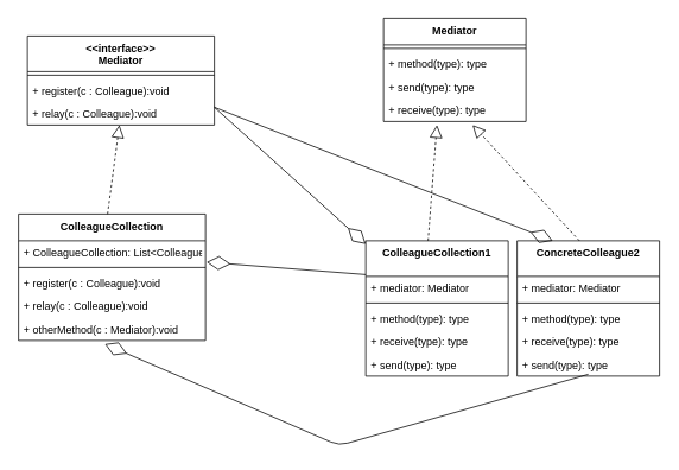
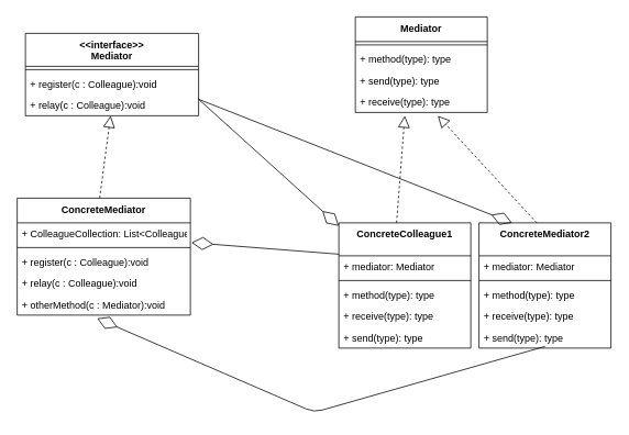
  <mxCell id="0" />
  <mxCell id="1" parent="0" />
  <mxCell id="2" value="&lt;&lt;interface&gt;&gt;&#10;Mediator" style="swimlane;fontStyle=1;align=center;verticalAlign=top;childLayout=stackLayout;horizontal=1;startSize=40;horizontalStack=0;resizeParent=1;resizeParentMax=0;resizeLast=0;collapsible=1;marginBottom=0;" vertex="1" parent="1"><mxGeometry x="30" y="40" width="210" height="100" as="geometry" /></mxCell>
  <mxCell id="3" value="" style="line;strokeWidth=1;fillColor=none;align=left;verticalAlign=middle;spacingTop=-1;spacingLeft=3;spacingRight=3;rotatable=0;labelPosition=right;points=[];portConstraint=eastwest;" vertex="1" parent="2"><mxGeometry y="40" width="210" height="8" as="geometry" /></mxCell>
  <mxCell id="4" value="+ register(c : Colleague):void" style="text;strokeColor=none;fillColor=none;align=left;verticalAlign=top;spacingLeft=4;spacingRight=4;overflow=hidden;rotatable=0;points=[[0,0.5],[1,0.5]];portConstraint=eastwest;" vertex="1" parent="2"><mxGeometry y="48" width="210" height="26" as="geometry" /></mxCell>
  <mxCell id="5" value="+ relay(c : Colleague):void" style="text;strokeColor=none;fillColor=none;align=left;verticalAlign=top;spacingLeft=4;spacingRight=4;overflow=hidden;rotatable=0;points=[[0,0.5],[1,0.5]];portConstraint=eastwest;" vertex="1" parent="2"><mxGeometry y="74" width="210" height="26" as="geometry" /></mxCell>
  <mxCell id="6" value="Mediator" style="swimlane;fontStyle=1;align=center;verticalAlign=top;childLayout=stackLayout;horizontal=1;startSize=30;horizontalStack=0;resizeParent=1;resizeParentMax=0;resizeLast=0;collapsible=1;marginBottom=0;" vertex="1" parent="1"><mxGeometry x="430" y="20" width="160" height="116" as="geometry" /></mxCell>
  <mxCell id="7" value="" style="line;strokeWidth=1;fillColor=none;align=left;verticalAlign=middle;spacingTop=-1;spacingLeft=3;spacingRight=3;rotatable=0;labelPosition=right;points=[];portConstraint=eastwest;" vertex="1" parent="6"><mxGeometry y="30" width="160" height="8" as="geometry" /></mxCell>
  <mxCell id="8" value="+ method(type): type" style="text;strokeColor=none;fillColor=none;align=left;verticalAlign=top;spacingLeft=4;spacingRight=4;overflow=hidden;rotatable=0;points=[[0,0.5],[1,0.5]];portConstraint=eastwest;" vertex="1" parent="6"><mxGeometry y="38" width="160" height="26" as="geometry" /></mxCell>
  <mxCell id="9" value="+ send(type): type" style="text;strokeColor=none;fillColor=none;align=left;verticalAlign=top;spacingLeft=4;spacingRight=4;overflow=hidden;rotatable=0;points=[[0,0.5],[1,0.5]];portConstraint=eastwest;" vertex="1" parent="6"><mxGeometry y="64" width="160" height="26" as="geometry" /></mxCell>
  <mxCell id="10" value="+ receive(type): type" style="text;strokeColor=none;fillColor=none;align=left;verticalAlign=top;spacingLeft=4;spacingRight=4;overflow=hidden;rotatable=0;points=[[0,0.5],[1,0.5]];portConstraint=eastwest;" vertex="1" parent="6"><mxGeometry y="90" width="160" height="26" as="geometry" /></mxCell>
- <mxCell id="11" value="ColleagueCollection1" style="swimlane;fontStyle=1;align=center;verticalAlign=top;childLayout=stackLayout;horizontal=1;startSize=40;horizontalStack=0;resizeParent=1;resizeParentMax=0;resizeLast=0;collapsible=1;marginBottom=0;" vertex="1" parent="1"><mxGeometry x="410" y="270" width="160" height="152" as="geometry" /></mxCell>
+ <mxCell id="11" value="ConcreteColleague1" style="swimlane;fontStyle=1;align=center;verticalAlign=top;childLayout=stackLayout;horizontal=1;startSize=40;horizontalStack=0;resizeParent=1;resizeParentMax=0;resizeLast=0;collapsible=1;marginBottom=0;" vertex="1" parent="1"><mxGeometry x="410" y="270" width="160" height="152" as="geometry" /></mxCell>
  <mxCell id="12" value="" style="endArrow=block;dashed=1;endFill=0;endSize=12;html=1;" edge="1" parent="11"><mxGeometry width="160" relative="1" as="geometry"><mxPoint x="70" as="sourcePoint" /><mxPoint x="80" y="-130" as="targetPoint" /></mxGeometry></mxCell>
  <mxCell id="13" value="+ mediator: Mediator" style="text;strokeColor=none;fillColor=none;align=left;verticalAlign=top;spacingLeft=4;spacingRight=4;overflow=hidden;rotatable=0;points=[[0,0.5],[1,0.5]];portConstraint=eastwest;" vertex="1" parent="11"><mxGeometry y="40" width="160" height="26" as="geometry" /></mxCell>
  <mxCell id="14" value="" style="line;strokeWidth=1;fillColor=none;align=left;verticalAlign=middle;spacingTop=-1;spacingLeft=3;spacingRight=3;rotatable=0;labelPosition=right;points=[];portConstraint=eastwest;" vertex="1" parent="11"><mxGeometry y="66" width="160" height="8" as="geometry" /></mxCell>
  <mxCell id="15" value="+ method(type): type" style="text;strokeColor=none;fillColor=none;align=left;verticalAlign=top;spacingLeft=4;spacingRight=4;overflow=hidden;rotatable=0;points=[[0,0.5],[1,0.5]];portConstraint=eastwest;" vertex="1" parent="11"><mxGeometry y="74" width="160" height="26" as="geometry" /></mxCell>
  <mxCell id="16" value="+ receive(type): type" style="text;strokeColor=none;fillColor=none;align=left;verticalAlign=top;spacingLeft=4;spacingRight=4;overflow=hidden;rotatable=0;points=[[0,0.5],[1,0.5]];portConstraint=eastwest;" vertex="1" parent="11"><mxGeometry y="100" width="160" height="26" as="geometry" /></mxCell>
  <mxCell id="17" value="+ send(type): type" style="text;strokeColor=none;fillColor=none;align=left;verticalAlign=top;spacingLeft=4;spacingRight=4;overflow=hidden;rotatable=0;points=[[0,0.5],[1,0.5]];portConstraint=eastwest;" vertex="1" parent="11"><mxGeometry y="126" width="160" height="26" as="geometry" /></mxCell>
- <mxCell id="18" value="ConcreteColleague2" style="swimlane;fontStyle=1;align=center;verticalAlign=top;childLayout=stackLayout;horizontal=1;startSize=40;horizontalStack=0;resizeParent=1;resizeParentMax=0;resizeLast=0;collapsible=1;marginBottom=0;" vertex="1" parent="1"><mxGeometry x="580" y="270" width="160" height="152" as="geometry" /></mxCell>
+ <mxCell id="18" value="ConcreteMediator2" style="swimlane;fontStyle=1;align=center;verticalAlign=top;childLayout=stackLayout;horizontal=1;startSize=40;horizontalStack=0;resizeParent=1;resizeParentMax=0;resizeLast=0;collapsible=1;marginBottom=0;" vertex="1" parent="1"><mxGeometry x="580" y="270" width="160" height="152" as="geometry" /></mxCell>
  <mxCell id="19" value="" style="endArrow=block;dashed=1;endFill=0;endSize=12;html=1;entryX=0.625;entryY=1.154;entryDx=0;entryDy=0;entryPerimeter=0;" edge="1" parent="18" target="10"><mxGeometry width="160" relative="1" as="geometry"><mxPoint x="70" as="sourcePoint" /><mxPoint x="230" as="targetPoint" /></mxGeometry></mxCell>
  <mxCell id="20" value="+ mediator: Mediator" style="text;strokeColor=none;fillColor=none;align=left;verticalAlign=top;spacingLeft=4;spacingRight=4;overflow=hidden;rotatable=0;points=[[0,0.5],[1,0.5]];portConstraint=eastwest;" vertex="1" parent="18"><mxGeometry y="40" width="160" height="26" as="geometry" /></mxCell>
  <mxCell id="21" value="" style="line;strokeWidth=1;fillColor=none;align=left;verticalAlign=middle;spacingTop=-1;spacingLeft=3;spacingRight=3;rotatable=0;labelPosition=right;points=[];portConstraint=eastwest;" vertex="1" parent="18"><mxGeometry y="66" width="160" height="8" as="geometry" /></mxCell>
  <mxCell id="22" value="+ method(type): type" style="text;strokeColor=none;fillColor=none;align=left;verticalAlign=top;spacingLeft=4;spacingRight=4;overflow=hidden;rotatable=0;points=[[0,0.5],[1,0.5]];portConstraint=eastwest;" vertex="1" parent="18"><mxGeometry y="74" width="160" height="26" as="geometry" /></mxCell>
  <mxCell id="23" value="+ receive(type): type" style="text;strokeColor=none;fillColor=none;align=left;verticalAlign=top;spacingLeft=4;spacingRight=4;overflow=hidden;rotatable=0;points=[[0,0.5],[1,0.5]];portConstraint=eastwest;" vertex="1" parent="18"><mxGeometry y="100" width="160" height="26" as="geometry" /></mxCell>
  <mxCell id="24" value="+ send(type): type" style="text;strokeColor=none;fillColor=none;align=left;verticalAlign=top;spacingLeft=4;spacingRight=4;overflow=hidden;rotatable=0;points=[[0,0.5],[1,0.5]];portConstraint=eastwest;" vertex="1" parent="18"><mxGeometry y="126" width="160" height="26" as="geometry" /></mxCell>
  <mxCell id="25" value="" style="endArrow=diamondThin;endFill=0;endSize=24;html=1;entryX=1.006;entryY=0.5;entryDx=0;entryDy=0;entryPerimeter=0;exitX=0;exitY=0.25;exitDx=0;exitDy=0;" edge="1" parent="1" source="11"><mxGeometry width="160" relative="1" as="geometry"><mxPoint x="284" y="380" as="sourcePoint" /><mxPoint x="231.32" y="294" as="targetPoint" /></mxGeometry></mxCell>
- <mxCell id="26" value="ColleagueCollection" style="swimlane;fontStyle=1;align=center;verticalAlign=top;childLayout=stackLayout;horizontal=1;startSize=30;horizontalStack=0;resizeParent=1;resizeParentMax=0;resizeLast=0;collapsible=1;marginBottom=0;" vertex="1" parent="1"><mxGeometry x="20" y="240" width="210" height="142" as="geometry" /></mxCell>
+ <mxCell id="26" value="ConcreteMediator" style="swimlane;fontStyle=1;align=center;verticalAlign=top;childLayout=stackLayout;horizontal=1;startSize=30;horizontalStack=0;resizeParent=1;resizeParentMax=0;resizeLast=0;collapsible=1;marginBottom=0;" vertex="1" parent="1"><mxGeometry x="20" y="240" width="210" height="142" as="geometry" /></mxCell>
  <mxCell id="27" value="" style="endArrow=block;dashed=1;endFill=0;endSize=12;html=1;" edge="1" parent="26" target="5"><mxGeometry width="160" relative="1" as="geometry"><mxPoint x="100" as="sourcePoint" /><mxPoint x="260" as="targetPoint" /></mxGeometry></mxCell>
  <mxCell id="28" value="+ ColleagueCollection: List&lt;Colleague&gt;" style="text;strokeColor=none;fillColor=none;align=left;verticalAlign=top;spacingLeft=4;spacingRight=4;overflow=hidden;rotatable=0;points=[[0,0.5],[1,0.5]];portConstraint=eastwest;" vertex="1" parent="26"><mxGeometry y="30" width="210" height="26" as="geometry" /></mxCell>
  <mxCell id="29" value="" style="line;strokeWidth=1;fillColor=none;align=left;verticalAlign=middle;spacingTop=-1;spacingLeft=3;spacingRight=3;rotatable=0;labelPosition=right;points=[];portConstraint=eastwest;" vertex="1" parent="26"><mxGeometry y="56" width="210" height="8" as="geometry" /></mxCell>
  <mxCell id="30" value="+ register(c : Colleague):void" style="text;strokeColor=none;fillColor=none;align=left;verticalAlign=top;spacingLeft=4;spacingRight=4;overflow=hidden;rotatable=0;points=[[0,0.5],[1,0.5]];portConstraint=eastwest;" vertex="1" parent="26"><mxGeometry y="64" width="210" height="26" as="geometry" /></mxCell>
  <mxCell id="31" value="+ relay(c : Colleague):void" style="text;strokeColor=none;fillColor=none;align=left;verticalAlign=top;spacingLeft=4;spacingRight=4;overflow=hidden;rotatable=0;points=[[0,0.5],[1,0.5]];portConstraint=eastwest;" vertex="1" parent="26"><mxGeometry y="90" width="210" height="26" as="geometry" /></mxCell>
  <mxCell id="32" value="+ otherMethod(c : Mediator):void" style="text;strokeColor=none;fillColor=none;align=left;verticalAlign=top;spacingLeft=4;spacingRight=4;overflow=hidden;rotatable=0;points=[[0,0.5],[1,0.5]];portConstraint=eastwest;" vertex="1" parent="26"><mxGeometry y="116" width="210" height="26" as="geometry" /></mxCell>
  <mxCell id="33" value="" style="endArrow=diamondThin;endFill=0;endSize=24;html=1;" edge="1" parent="1" target="11"><mxGeometry width="160" relative="1" as="geometry"><mxPoint x="240" y="120" as="sourcePoint" /><mxPoint x="400" y="120" as="targetPoint" /></mxGeometry></mxCell>
  <mxCell id="34" value="" style="endArrow=diamondThin;endFill=0;endSize=24;html=1;entryX=0.25;entryY=0;entryDx=0;entryDy=0;" edge="1" parent="1" target="18"><mxGeometry width="160" relative="1" as="geometry"><mxPoint x="240" y="120" as="sourcePoint" /><mxPoint x="400" y="120" as="targetPoint" /></mxGeometry></mxCell>
  <mxCell id="35" value="" style="endArrow=diamondThin;endFill=0;endSize=24;html=1;entryX=0.462;entryY=1.154;entryDx=0;entryDy=0;entryPerimeter=0;" edge="1" parent="1" target="32"><mxGeometry width="160" relative="1" as="geometry"><mxPoint x="660" y="420" as="sourcePoint" /><mxPoint x="820" y="420" as="targetPoint" /><Array as="points"><mxPoint x="380" y="500" /></Array></mxGeometry></mxCell>
